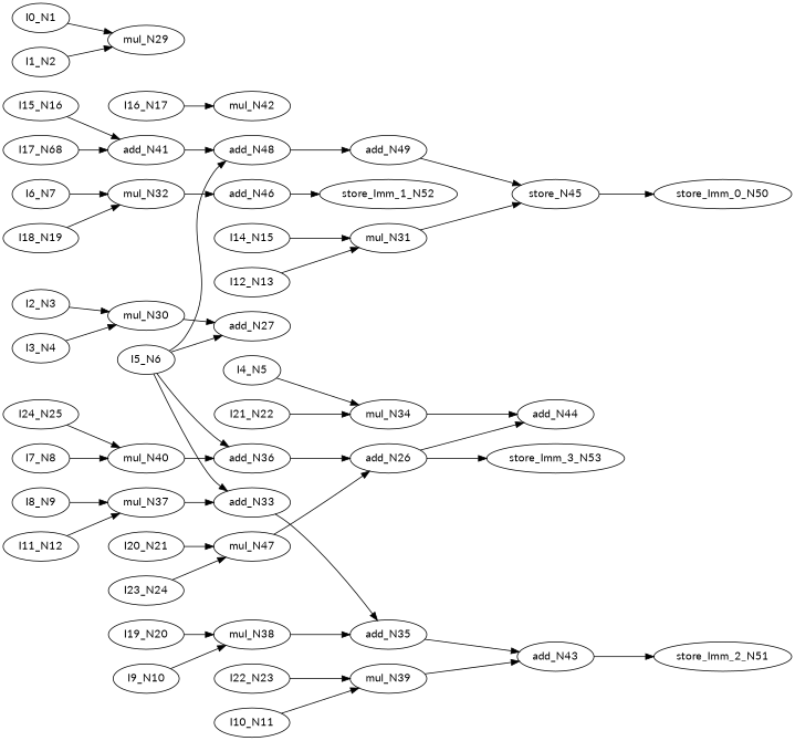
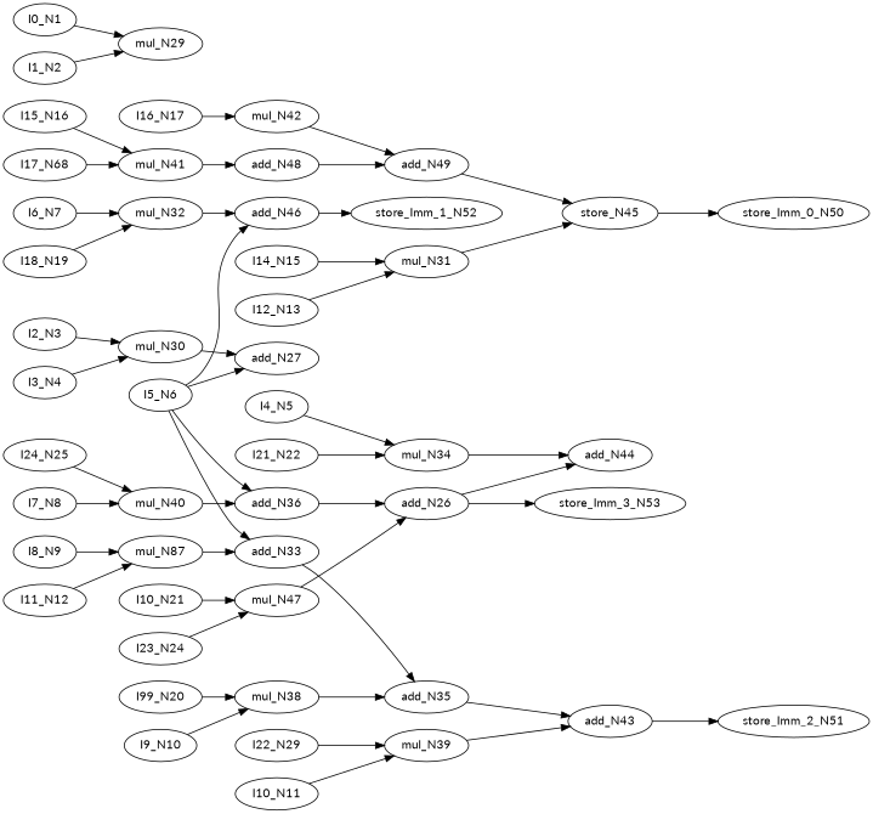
  digraph {
    fontname=Lato
    rankdir=LR
    node [color=black fontname=Lato ntype=operation]
    edge [fontname=Lato]
    n1 [label=add_N49]
    n2 [label=store_N45]
    n3 [label=store_Imm_0_N50]
    n4 [label=add_N48]
-   n5 [label=add_N41]
+   n5 [label=mul_N41]
    n6 [label=mul_N40]
    n7 [label=add_N36]
    n8 [label=add_N26]
    n9 [label=add_N43]
    n10 [label=store_Imm_2_N51]
    n11 [label=mul_N42]
    n12 [label=add_N44]
    n13 [label=store_Imm_3_N53]
    n14 [label=mul_N47]
    n15 [label=add_N46]
    n16 [label=store_Imm_1_N52]
    n17 [label=mul_N29]
-   n18 [label=I22_N23 ntype=invar]
+   n18 [label=I22_N29 ntype=invar]
    n19 [label=mul_N39]
    n20 [label=I21_N22 ntype=invar]
    n21 [label=mul_N34]
-   n22 [label=I20_N21 ntype=invar]
-   n23 [label=I19_N20 ntype=invar]
+   n22 [label=I10_N21 ntype=invar]
+   n23 [label=I99_N20 ntype=invar]
    n24 [label=mul_N38]
    n25 [label=add_N35]
    n26 [label=add_N27]
    n27 [label=I24_N25 ntype=invar]
    n28 [label=I23_N24 ntype=invar]
    n29 [label=I7_N8 ntype=invar]
    n30 [label=I8_N9 ntype=invar]
-   n31 [label=mul_N37]
+   n31 [label=mul_N87]
    n32 [label=add_N33]
    n33 [label=I0_N1 ntype=invar]
    n34 [label=I1_N2 ntype=invar]
    n35 [label=I2_N3 ntype=invar]
    n36 [label=mul_N30]
    n37 [label=I3_N4 ntype=invar]
    n38 [label=I4_N5 ntype=invar]
    n39 [label=I5_N6 ntype=invar]
    n40 [label=I6_N7 ntype=invar]
    n41 [label=mul_N32]
    n42 [label=I11_N12 ntype=invar]
    n43 [label=I12_N13 ntype=invar]
    n44 [label=mul_N31]
    n45 [label=I9_N10 ntype=invar]
    n46 [label=I10_N11 ntype=invar]
    n47 [label=I15_N16 ntype=invar]
    n48 [label=I16_N17 ntype=invar]
    n49 [label=I14_N15 ntype=invar]
    n50 [label=I17_N68 ntype=invar]
    n51 [label=I18_N19 ntype=invar]
    n1 -> n2
    n2 -> n3
    n4 -> n1
    n5 -> n4
    n6 -> n7
    n7 -> n8
    n8 -> n12
    n8 -> n13
    n9 -> n10
+   n11 -> n1
    n14 -> n8
    n15 -> n16
    n18 -> n19
    n19 -> n9
    n20 -> n21
    n21 -> n12
    n22 -> n14
    n23 -> n24
    n24 -> n25
    n25 -> n9
    n27 -> n6
    n28 -> n14
    n29 -> n6
    n30 -> n31
    n31 -> n32
    n32 -> n25
    n33 -> n17
    n34 -> n17
    n35 -> n36
    n36 -> n26
    n37 -> n36
    n38 -> n21
-   n39 -> n4
+   n39 -> n15
    n39 -> n7
    n39 -> n26
    n39 -> n32
    n40 -> n41
    n41 -> n15
    n42 -> n31
    n43 -> n44
    n44 -> n2
    n45 -> n24
    n46 -> n19
    n47 -> n5
    n48 -> n11
    n49 -> n44
    n50 -> n5
    n51 -> n41
  }
